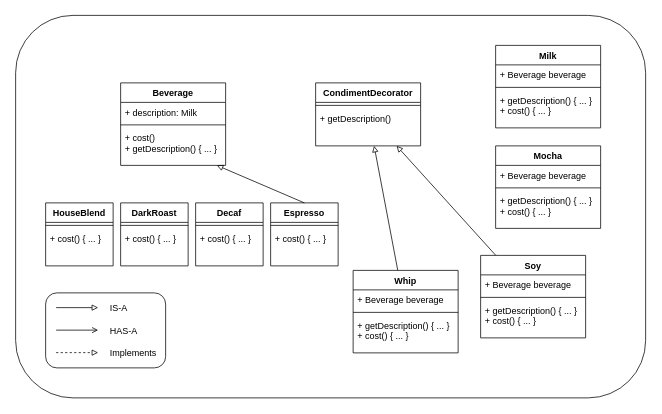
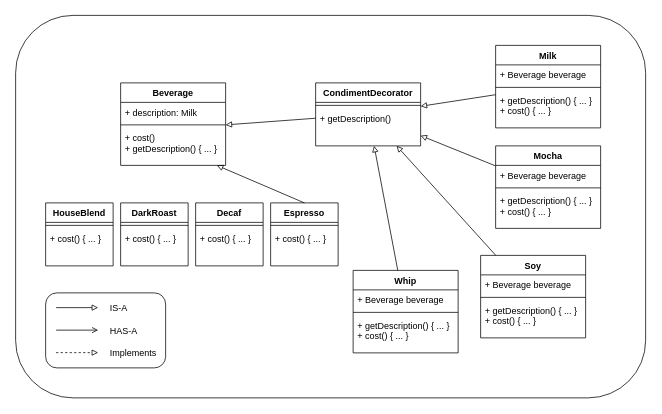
  <mxCell id="0" />
  <mxCell id="1" parent="0" />
  <mxCell id="2" value="Beverage" style="swimlane;fontStyle=1;align=center;verticalAlign=top;childLayout=stackLayout;horizontal=1;startSize=26;horizontalStack=0;resizeParent=1;resizeParentMax=0;resizeLast=0;collapsible=1;marginBottom=0;fillColor=none;" vertex="1" parent="1"><mxGeometry x="160" y="110" width="140" height="110" as="geometry" /></mxCell>
  <mxCell id="3" value="+ description: Milk" style="text;strokeColor=none;fillColor=none;align=left;verticalAlign=top;spacingLeft=4;spacingRight=4;overflow=hidden;rotatable=0;points=[[0,0.5],[1,0.5]];portConstraint=eastwest;" vertex="1" parent="2"><mxGeometry y="26" width="140" height="26" as="geometry" /></mxCell>
  <mxCell id="4" value="" style="line;strokeWidth=1;fillColor=none;align=left;verticalAlign=middle;spacingTop=-1;spacingLeft=3;spacingRight=3;rotatable=0;labelPosition=right;points=[];portConstraint=eastwest;" vertex="1" parent="2"><mxGeometry y="52" width="140" height="8" as="geometry" /></mxCell>
  <mxCell id="5" value="+ cost()&#10;+ getDescription() { ... }" style="text;strokeColor=none;fillColor=none;align=left;verticalAlign=top;spacingLeft=4;spacingRight=4;overflow=hidden;rotatable=0;points=[[0,0.5],[1,0.5]];portConstraint=eastwest;" vertex="1" parent="2"><mxGeometry y="60" width="140" height="50" as="geometry" /></mxCell>
  <mxCell id="6" value="HouseBlend" style="swimlane;fontStyle=1;align=center;verticalAlign=top;childLayout=stackLayout;horizontal=1;startSize=26;horizontalStack=0;resizeParent=1;resizeParentMax=0;resizeLast=0;collapsible=1;marginBottom=0;fillColor=none;" vertex="1" parent="1"><mxGeometry x="60" y="270" width="90" height="84" as="geometry" /></mxCell>
  <mxCell id="7" value="" style="line;strokeWidth=1;fillColor=none;align=left;verticalAlign=middle;spacingTop=-1;spacingLeft=3;spacingRight=3;rotatable=0;labelPosition=right;points=[];portConstraint=eastwest;" vertex="1" parent="6"><mxGeometry y="26" width="90" height="8" as="geometry" /></mxCell>
  <mxCell id="8" value="+ cost() { ... }" style="text;strokeColor=none;fillColor=none;align=left;verticalAlign=top;spacingLeft=4;spacingRight=4;overflow=hidden;rotatable=0;points=[[0,0.5],[1,0.5]];portConstraint=eastwest;" vertex="1" parent="6"><mxGeometry y="34" width="90" height="50" as="geometry" /></mxCell>
  <mxCell id="9" value="DarkRoast" style="swimlane;fontStyle=1;align=center;verticalAlign=top;childLayout=stackLayout;horizontal=1;startSize=26;horizontalStack=0;resizeParent=1;resizeParentMax=0;resizeLast=0;collapsible=1;marginBottom=0;fillColor=none;" vertex="1" parent="1"><mxGeometry x="160" y="270" width="90" height="84" as="geometry" /></mxCell>
  <mxCell id="10" value="" style="line;strokeWidth=1;fillColor=none;align=left;verticalAlign=middle;spacingTop=-1;spacingLeft=3;spacingRight=3;rotatable=0;labelPosition=right;points=[];portConstraint=eastwest;" vertex="1" parent="9"><mxGeometry y="26" width="90" height="8" as="geometry" /></mxCell>
  <mxCell id="11" value="+ cost() { ... }" style="text;strokeColor=none;fillColor=none;align=left;verticalAlign=top;spacingLeft=4;spacingRight=4;overflow=hidden;rotatable=0;points=[[0,0.5],[1,0.5]];portConstraint=eastwest;" vertex="1" parent="9"><mxGeometry y="34" width="90" height="50" as="geometry" /></mxCell>
  <mxCell id="12" value="Decaf" style="swimlane;fontStyle=1;align=center;verticalAlign=top;childLayout=stackLayout;horizontal=1;startSize=26;horizontalStack=0;resizeParent=1;resizeParentMax=0;resizeLast=0;collapsible=1;marginBottom=0;fillColor=none;" vertex="1" parent="1"><mxGeometry x="260" y="270" width="90" height="84" as="geometry" /></mxCell>
  <mxCell id="13" value="" style="line;strokeWidth=1;fillColor=none;align=left;verticalAlign=middle;spacingTop=-1;spacingLeft=3;spacingRight=3;rotatable=0;labelPosition=right;points=[];portConstraint=eastwest;" vertex="1" parent="12"><mxGeometry y="26" width="90" height="8" as="geometry" /></mxCell>
  <mxCell id="14" value="+ cost() { ... }" style="text;strokeColor=none;fillColor=none;align=left;verticalAlign=top;spacingLeft=4;spacingRight=4;overflow=hidden;rotatable=0;points=[[0,0.5],[1,0.5]];portConstraint=eastwest;" vertex="1" parent="12"><mxGeometry y="34" width="90" height="50" as="geometry" /></mxCell>
  <mxCell id="15" value="Espresso" style="swimlane;fontStyle=1;align=center;verticalAlign=top;childLayout=stackLayout;horizontal=1;startSize=26;horizontalStack=0;resizeParent=1;resizeParentMax=0;resizeLast=0;collapsible=1;marginBottom=0;fillColor=none;" vertex="1" parent="1"><mxGeometry x="360" y="270" width="90" height="84" as="geometry" /></mxCell>
  <mxCell id="16" value="" style="line;strokeWidth=1;fillColor=none;align=left;verticalAlign=middle;spacingTop=-1;spacingLeft=3;spacingRight=3;rotatable=0;labelPosition=right;points=[];portConstraint=eastwest;" vertex="1" parent="15"><mxGeometry y="26" width="90" height="8" as="geometry" /></mxCell>
  <mxCell id="17" value="+ cost() { ... }" style="text;strokeColor=none;fillColor=none;align=left;verticalAlign=top;spacingLeft=4;spacingRight=4;overflow=hidden;rotatable=0;points=[[0,0.5],[1,0.5]];portConstraint=eastwest;" vertex="1" parent="15"><mxGeometry y="34" width="90" height="50" as="geometry" /></mxCell>
  <mxCell id="18" value="" style="endArrow=open;html=1;rounded=0;exitX=0.996;exitY=1.023;exitDx=0;exitDy=0;exitPerimeter=0;endFill=0;" edge="1" parent="1"><mxGeometry width="50" height="50" relative="1" as="geometry"><mxPoint x="74" y="439.682" as="sourcePoint" /><mxPoint x="130" y="439.67" as="targetPoint" /></mxGeometry></mxCell>
  <mxCell id="19" value="" style="endArrow=block;html=1;rounded=0;exitX=0.5;exitY=0;exitDx=0;exitDy=0;endFill=0;" edge="1" parent="1"><mxGeometry width="50" height="50" relative="1" as="geometry"><mxPoint x="74" y="409.67" as="sourcePoint" /><mxPoint x="130" y="409.67" as="targetPoint" /></mxGeometry></mxCell>
  <mxCell id="20" value="" style="endArrow=block;html=1;rounded=0;dashed=1;endFill=0;exitX=0.5;exitY=0;exitDx=0;exitDy=0;" edge="1" parent="1"><mxGeometry width="50" height="50" relative="1" as="geometry"><mxPoint x="74" y="469.67" as="sourcePoint" /><mxPoint x="130" y="469.67" as="targetPoint" /></mxGeometry></mxCell>
  <mxCell id="21" value="IS-A" style="text;strokeColor=none;fillColor=none;align=left;verticalAlign=middle;spacingLeft=4;spacingRight=4;overflow=hidden;points=[[0,0.5],[1,0.5]];portConstraint=eastwest;rotatable=0;" vertex="1" parent="1"><mxGeometry x="140" y="395" width="50" height="30" as="geometry" /></mxCell>
  <mxCell id="22" value="HAS-A" style="text;strokeColor=none;fillColor=none;align=left;verticalAlign=middle;spacingLeft=4;spacingRight=4;overflow=hidden;points=[[0,0.5],[1,0.5]];portConstraint=eastwest;rotatable=0;" vertex="1" parent="1"><mxGeometry x="140" y="425" width="50" height="30" as="geometry" /></mxCell>
  <mxCell id="23" value="Implements" style="text;strokeColor=none;fillColor=none;align=left;verticalAlign=middle;spacingLeft=4;spacingRight=4;overflow=hidden;points=[[0,0.5],[1,0.5]];portConstraint=eastwest;rotatable=0;" vertex="1" parent="1"><mxGeometry x="140" y="455" width="80" height="30" as="geometry" /></mxCell>
  <mxCell id="24" value="" style="rounded=1;whiteSpace=wrap;html=1;fillColor=none;" vertex="1" parent="1"><mxGeometry x="60" y="390" width="160" height="100" as="geometry" /></mxCell>
  <mxCell id="25" value="" style="endArrow=block;html=1;rounded=0;exitX=0.5;exitY=0;exitDx=0;exitDy=0;endFill=0;" edge="1" parent="1" source="15" target="5"><mxGeometry width="50" height="50" relative="1" as="geometry"><mxPoint x="315" y="280" as="sourcePoint" /><mxPoint x="150" y="230" as="targetPoint" /></mxGeometry></mxCell>
  <mxCell id="26" value="CondimentDecorator" style="swimlane;fontStyle=1;align=center;verticalAlign=top;childLayout=stackLayout;horizontal=1;startSize=26;horizontalStack=0;resizeParent=1;resizeParentMax=0;resizeLast=0;collapsible=1;marginBottom=0;fillColor=none;" vertex="1" parent="1"><mxGeometry x="420" y="110" width="140" height="84" as="geometry" /></mxCell>
  <mxCell id="27" value="" style="line;strokeWidth=1;fillColor=none;align=left;verticalAlign=middle;spacingTop=-1;spacingLeft=3;spacingRight=3;rotatable=0;labelPosition=right;points=[];portConstraint=eastwest;" vertex="1" parent="26"><mxGeometry y="26" width="140" height="8" as="geometry" /></mxCell>
  <mxCell id="28" value="+ getDescription()" style="text;strokeColor=none;fillColor=none;align=left;verticalAlign=top;spacingLeft=4;spacingRight=4;overflow=hidden;rotatable=0;points=[[0,0.5],[1,0.5]];portConstraint=eastwest;" vertex="1" parent="26"><mxGeometry y="34" width="140" height="50" as="geometry" /></mxCell>
+ <mxCell id="29" value="" style="endArrow=block;html=1;rounded=0;endFill=0;entryX=1;entryY=1.154;entryDx=0;entryDy=0;entryPerimeter=0;" edge="1" parent="1" source="26" target="3"><mxGeometry width="50" height="50" relative="1" as="geometry"><mxPoint x="415" y="280" as="sourcePoint" /><mxPoint x="298.333" y="230" as="targetPoint" /></mxGeometry></mxCell>
  <mxCell id="30" value="" style="endArrow=block;html=1;rounded=0;endFill=0;" edge="1" parent="1" source="35" target="26"><mxGeometry width="50" height="50" relative="1" as="geometry"><mxPoint x="554.983" y="390" as="sourcePoint" /><mxPoint x="310" y="176.004" as="targetPoint" /></mxGeometry></mxCell>
  <mxCell id="31" value="" style="endArrow=block;html=1;rounded=0;endFill=0;" edge="1" parent="1" source="39" target="26"><mxGeometry width="50" height="50" relative="1" as="geometry"><mxPoint x="612.667" y="290" as="sourcePoint" /><mxPoint x="320" y="186.004" as="targetPoint" /></mxGeometry></mxCell>
+ <mxCell id="32" value="" style="endArrow=block;html=1;rounded=0;endFill=0;" edge="1" parent="1" source="43" target="26"><mxGeometry width="50" height="50" relative="1" as="geometry"><mxPoint x="620" y="201.4" as="sourcePoint" /><mxPoint x="330" y="196.004" as="targetPoint" /></mxGeometry></mxCell>
+ <mxCell id="33" value="" style="endArrow=block;html=1;rounded=0;endFill=0;" edge="1" parent="1" source="47" target="26"><mxGeometry width="50" height="50" relative="1" as="geometry"><mxPoint x="620" y="132.5" as="sourcePoint" /><mxPoint x="340" y="206.004" as="targetPoint" /></mxGeometry></mxCell>
  <mxCell id="34" value="" style="rounded=1;whiteSpace=wrap;html=1;fillColor=none;" vertex="1" parent="1"><mxGeometry x="20" y="20" width="840" height="510" as="geometry" /></mxCell>
  <mxCell id="35" value="Whip" style="swimlane;fontStyle=1;align=center;verticalAlign=top;childLayout=stackLayout;horizontal=1;startSize=26;horizontalStack=0;resizeParent=1;resizeParentMax=0;resizeLast=0;collapsible=1;marginBottom=0;fillColor=none;" vertex="1" parent="1"><mxGeometry x="470" y="360" width="140" height="110" as="geometry" /></mxCell>
  <mxCell id="36" value="+ Beverage beverage" style="text;strokeColor=none;fillColor=none;align=left;verticalAlign=top;spacingLeft=4;spacingRight=4;overflow=hidden;rotatable=0;points=[[0,0.5],[1,0.5]];portConstraint=eastwest;" vertex="1" parent="35"><mxGeometry y="26" width="140" height="26" as="geometry" /></mxCell>
  <mxCell id="37" value="" style="line;strokeWidth=1;fillColor=none;align=left;verticalAlign=middle;spacingTop=-1;spacingLeft=3;spacingRight=3;rotatable=0;labelPosition=right;points=[];portConstraint=eastwest;" vertex="1" parent="35"><mxGeometry y="52" width="140" height="8" as="geometry" /></mxCell>
  <mxCell id="38" value="+ getDescription() { ... }&#10;+ cost() { ... }" style="text;strokeColor=none;fillColor=none;align=left;verticalAlign=top;spacingLeft=4;spacingRight=4;overflow=hidden;rotatable=0;points=[[0,0.5],[1,0.5]];portConstraint=eastwest;" vertex="1" parent="35"><mxGeometry y="60" width="140" height="50" as="geometry" /></mxCell>
  <mxCell id="39" value="Soy" style="swimlane;fontStyle=1;align=center;verticalAlign=top;childLayout=stackLayout;horizontal=1;startSize=26;horizontalStack=0;resizeParent=1;resizeParentMax=0;resizeLast=0;collapsible=1;marginBottom=0;fillColor=none;" vertex="1" parent="1"><mxGeometry x="640" y="340" width="140" height="110" as="geometry" /></mxCell>
  <mxCell id="40" value="+ Beverage beverage" style="text;strokeColor=none;fillColor=none;align=left;verticalAlign=top;spacingLeft=4;spacingRight=4;overflow=hidden;rotatable=0;points=[[0,0.5],[1,0.5]];portConstraint=eastwest;" vertex="1" parent="39"><mxGeometry y="26" width="140" height="26" as="geometry" /></mxCell>
  <mxCell id="41" value="" style="line;strokeWidth=1;fillColor=none;align=left;verticalAlign=middle;spacingTop=-1;spacingLeft=3;spacingRight=3;rotatable=0;labelPosition=right;points=[];portConstraint=eastwest;" vertex="1" parent="39"><mxGeometry y="52" width="140" height="8" as="geometry" /></mxCell>
  <mxCell id="42" value="+ getDescription() { ... }&#10;+ cost() { ... }" style="text;strokeColor=none;fillColor=none;align=left;verticalAlign=top;spacingLeft=4;spacingRight=4;overflow=hidden;rotatable=0;points=[[0,0.5],[1,0.5]];portConstraint=eastwest;" vertex="1" parent="39"><mxGeometry y="60" width="140" height="50" as="geometry" /></mxCell>
  <mxCell id="43" value="Mocha" style="swimlane;fontStyle=1;align=center;verticalAlign=top;childLayout=stackLayout;horizontal=1;startSize=26;horizontalStack=0;resizeParent=1;resizeParentMax=0;resizeLast=0;collapsible=1;marginBottom=0;fillColor=none;" vertex="1" parent="1"><mxGeometry x="660" y="194" width="140" height="110" as="geometry" /></mxCell>
  <mxCell id="44" value="+ Beverage beverage" style="text;strokeColor=none;fillColor=none;align=left;verticalAlign=top;spacingLeft=4;spacingRight=4;overflow=hidden;rotatable=0;points=[[0,0.5],[1,0.5]];portConstraint=eastwest;" vertex="1" parent="43"><mxGeometry y="26" width="140" height="26" as="geometry" /></mxCell>
  <mxCell id="45" value="" style="line;strokeWidth=1;fillColor=none;align=left;verticalAlign=middle;spacingTop=-1;spacingLeft=3;spacingRight=3;rotatable=0;labelPosition=right;points=[];portConstraint=eastwest;" vertex="1" parent="43"><mxGeometry y="52" width="140" height="8" as="geometry" /></mxCell>
  <mxCell id="46" value="+ getDescription() { ... }&#10;+ cost() { ... }" style="text;strokeColor=none;fillColor=none;align=left;verticalAlign=top;spacingLeft=4;spacingRight=4;overflow=hidden;rotatable=0;points=[[0,0.5],[1,0.5]];portConstraint=eastwest;" vertex="1" parent="43"><mxGeometry y="60" width="140" height="50" as="geometry" /></mxCell>
  <mxCell id="47" value="Milk" style="swimlane;fontStyle=1;align=center;verticalAlign=top;childLayout=stackLayout;horizontal=1;startSize=26;horizontalStack=0;resizeParent=1;resizeParentMax=0;resizeLast=0;collapsible=1;marginBottom=0;fillColor=none;" vertex="1" parent="1"><mxGeometry x="660" y="60" width="140" height="110" as="geometry" /></mxCell>
  <mxCell id="48" value="+ Beverage beverage" style="text;strokeColor=none;fillColor=none;align=left;verticalAlign=top;spacingLeft=4;spacingRight=4;overflow=hidden;rotatable=0;points=[[0,0.5],[1,0.5]];portConstraint=eastwest;" vertex="1" parent="47"><mxGeometry y="26" width="140" height="26" as="geometry" /></mxCell>
  <mxCell id="49" value="" style="line;strokeWidth=1;fillColor=none;align=left;verticalAlign=middle;spacingTop=-1;spacingLeft=3;spacingRight=3;rotatable=0;labelPosition=right;points=[];portConstraint=eastwest;" vertex="1" parent="47"><mxGeometry y="52" width="140" height="8" as="geometry" /></mxCell>
  <mxCell id="50" value="+ getDescription() { ... }&#10;+ cost() { ... }" style="text;strokeColor=none;fillColor=none;align=left;verticalAlign=top;spacingLeft=4;spacingRight=4;overflow=hidden;rotatable=0;points=[[0,0.5],[1,0.5]];portConstraint=eastwest;" vertex="1" parent="47"><mxGeometry y="60" width="140" height="50" as="geometry" /></mxCell>
